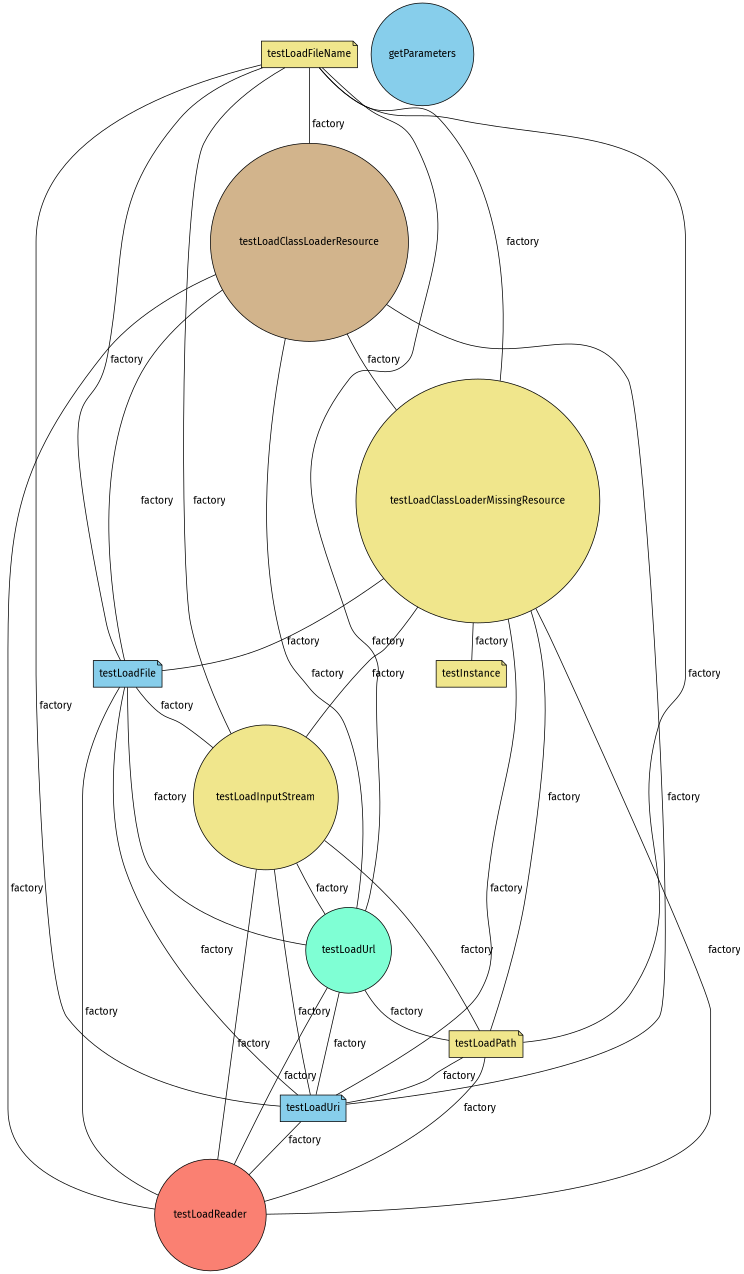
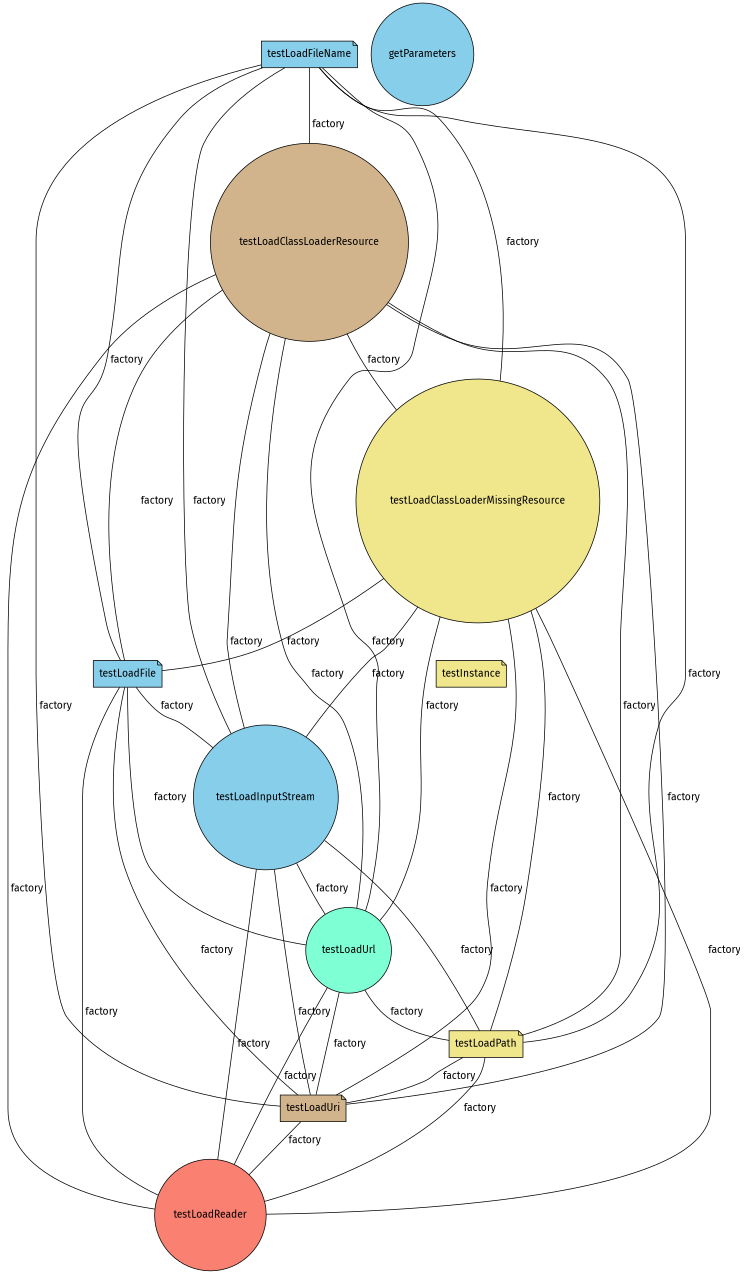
  digraph {
    fontname="Fira Sans"
    node [fillcolor=khaki fontname="Fira Sans" shape=circle style=filled]
    edge [dir=none fontname="Fira Sans"]
-   testLoadFileName [shape=note]
+   testLoadFileName [fillcolor=skyblue shape=note]
    testLoadClassLoaderResource [fillcolor=tan]
    testLoadClassLoaderMissingResource
    testLoadFile [fillcolor=skyblue shape=note]
-   testLoadInputStream
+   testLoadInputStream [fillcolor=skyblue]
    testLoadUrl [fillcolor=aquamarine]
    testLoadPath [shape=note]
-   testLoadUri [fillcolor=skyblue shape=note]
+   testLoadUri [fillcolor=tan shape=note]
    testLoadReader [fillcolor=salmon]
    getParameters [fillcolor=skyblue]
    testInstance [shape=note]
    testLoadFileName -> testLoadClassLoaderResource [label=" factory"]
    testLoadFileName -> testLoadClassLoaderMissingResource [label=" factory"]
    testLoadFileName -> testLoadFile [label=" factory"]
    testLoadFileName -> testLoadInputStream [label=" factory"]
    testLoadFileName -> testLoadUrl [label=" factory"]
    testLoadFileName -> testLoadPath [label=" factory"]
    testLoadFileName -> testLoadUri [label=" factory"]
    testLoadClassLoaderResource -> testLoadClassLoaderMissingResource [label=" factory"]
    testLoadClassLoaderResource -> testLoadFile [label=" factory"]
+   testLoadClassLoaderResource -> testLoadInputStream [label=" factory"]
    testLoadClassLoaderResource -> testLoadUrl [label=" factory"]
+   testLoadClassLoaderResource -> testLoadPath [label=" factory"]
    testLoadClassLoaderResource -> testLoadUri [label=" factory"]
    testLoadClassLoaderResource -> testLoadReader [label=" factory"]
    testLoadClassLoaderMissingResource -> testLoadFile [label=" factory"]
    testLoadClassLoaderMissingResource -> testLoadInputStream [label=" factory"]
-   testLoadClassLoaderMissingResource -> testInstance [label=" factory"]
+   testLoadClassLoaderMissingResource -> testLoadUrl [label=" factory"]
    testLoadClassLoaderMissingResource -> testLoadPath [label=" factory"]
    testLoadClassLoaderMissingResource -> testLoadUri [label=" factory"]
    testLoadClassLoaderMissingResource -> testLoadReader [label=" factory"]
    testLoadFile -> testLoadInputStream [label=" factory"]
    testLoadFile -> testLoadUrl [label=" factory"]
    testLoadFile -> testLoadUri [label=" factory"]
    testLoadFile -> testLoadReader [label=" factory"]
    testLoadInputStream -> testLoadUrl [label=" factory"]
    testLoadInputStream -> testLoadPath [label=" factory"]
    testLoadInputStream -> testLoadUri [label=" factory"]
    testLoadInputStream -> testLoadReader [label=" factory"]
    testLoadUrl -> testLoadPath [label=" factory"]
    testLoadUrl -> testLoadUri [label=" factory"]
    testLoadUrl -> testLoadReader [label=" factory"]
    testLoadPath -> testLoadUri [label=" factory"]
    testLoadPath -> testLoadReader [label=" factory"]
    testLoadUri -> testLoadReader [label=" factory"]
  }
